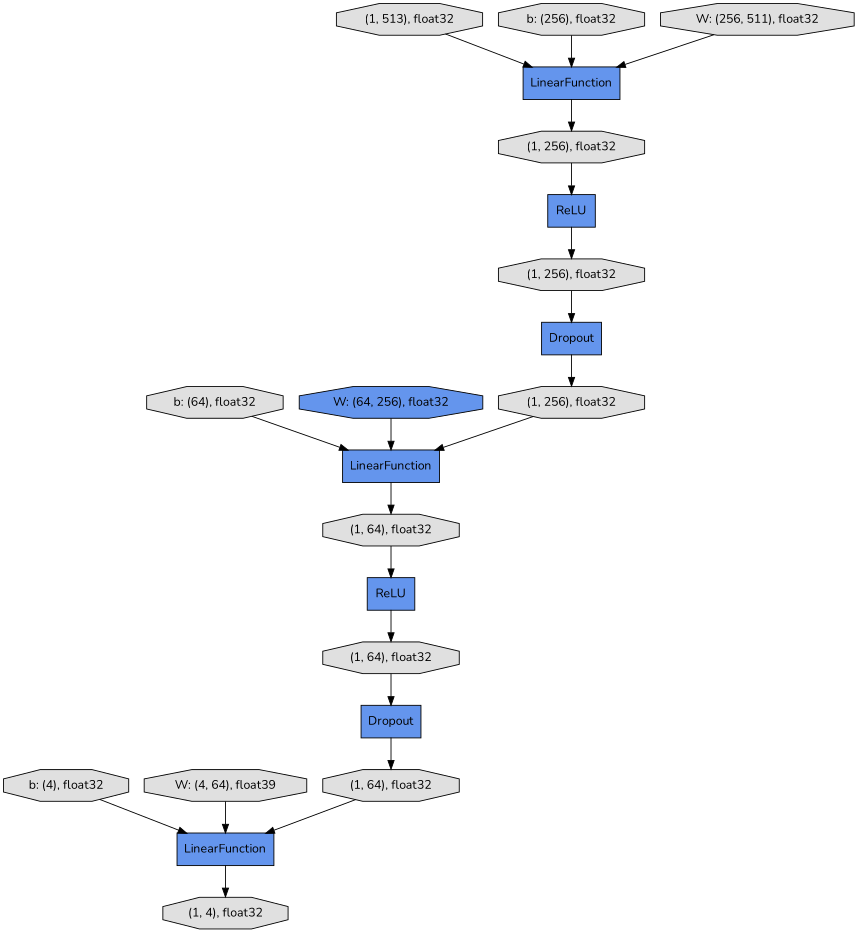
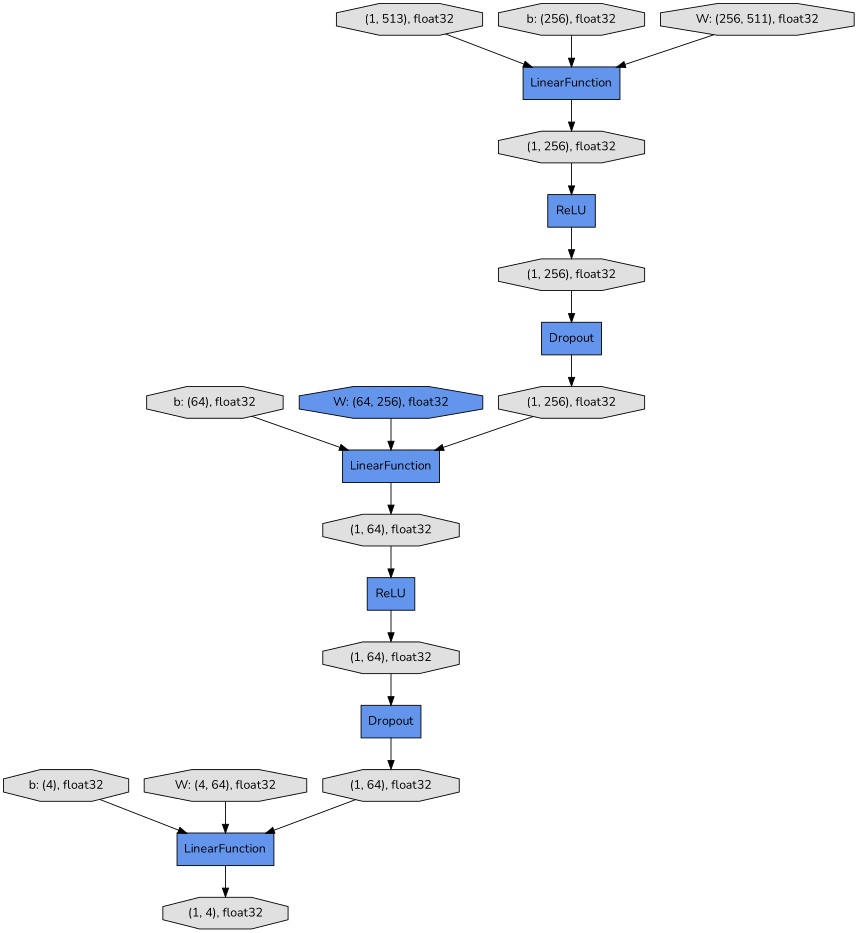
  digraph {
    fontname=Nunito
    rankdir=TB
    node [fillcolor="#E0E0E0" fontname=Nunito shape=octagon style=filled]
    edge [fontname=Nunito]
    n1 [fillcolor="#6495ED" label=ReLU shape=record]
    n2 [label="(1, 256), float32"]
    n3 [fillcolor="#6495ED" label=Dropout shape=record]
    n4 [label="(1, 513), float32"]
    n5 [fillcolor="#6495ED" label=LinearFunction shape=record]
    n6 [label="(1, 256), float32"]
    n7 [label="b: (256), float32"]
    n8 [label="W: (256, 511), float32"]
    n9 [label="b: (4), float32"]
    n10 [fillcolor="#6495ED" label=LinearFunction shape=record]
    n11 [label="(1, 4), float32"]
    n12 [label="(1, 256), float32"]
    n13 [fillcolor="#6495ED" label=LinearFunction shape=record]
    n14 [label="(1, 64), float32"]
    n15 [label="b: (64), float32"]
    n16 [fillcolor="#6495ED" label=ReLU shape=record]
    n17 [label="(1, 64), float32"]
    n18 [fillcolor="#6495ED" label=Dropout shape=record]
    n19 [label="(1, 64), float32"]
-   n20 [label="W: (4, 64), float39"]
+   n20 [label="W: (4, 64), float32"]
    n21 [fillcolor="#6495ED" label="W: (64, 256), float32"]
    n1 -> n2
    n2 -> n3
    n3 -> n12
    n4 -> n5
    n5 -> n6
    n6 -> n1
    n7 -> n5
    n8 -> n5
    n9 -> n10
    n10 -> n11
    n12 -> n13
    n13 -> n14
    n14 -> n16
    n15 -> n13
    n16 -> n17
    n17 -> n18
    n18 -> n19
    n19 -> n10
    n20 -> n10
    n21 -> n13
  }
